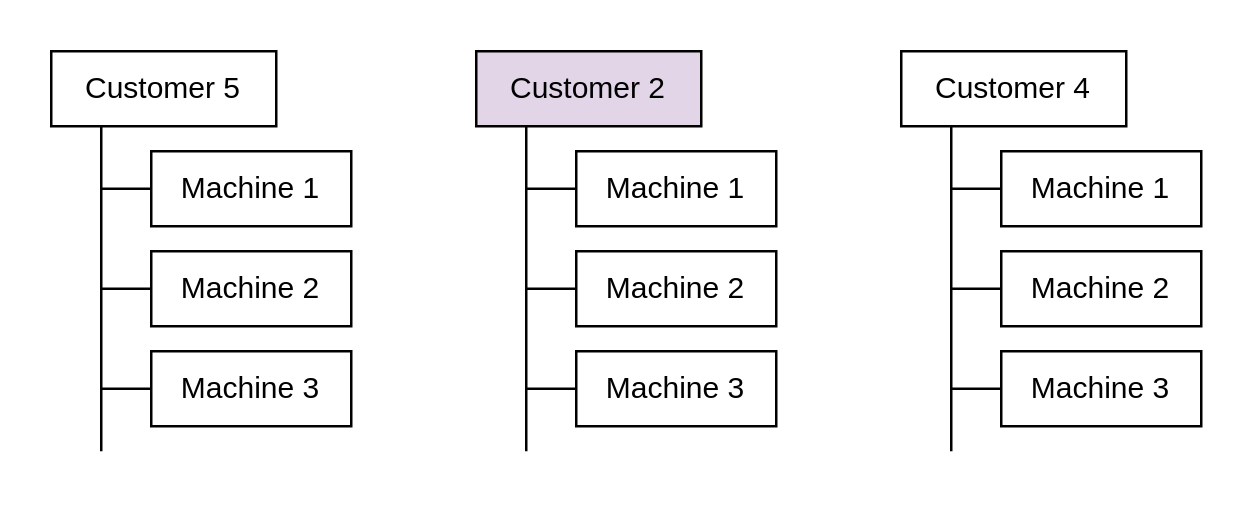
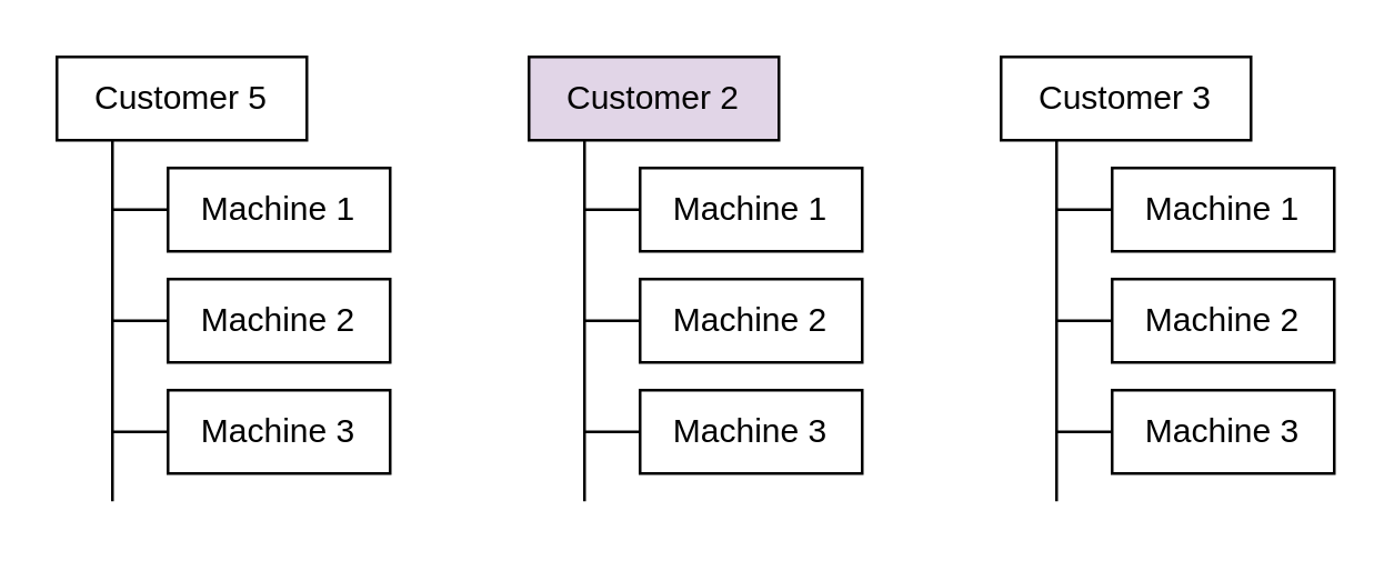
  <mxCell id="0" />
  <mxCell id="1" parent="0" />
  <mxCell id="2" value="Customer 5" style="rounded=0;whiteSpace=wrap;html=1;" vertex="1" parent="1"><mxGeometry x="20" y="20" width="90" height="30" as="geometry" /></mxCell>
  <mxCell id="3" value="Machine 1" style="rounded=0;whiteSpace=wrap;html=1;" vertex="1" parent="1"><mxGeometry x="60" y="60" width="80" height="30" as="geometry" /></mxCell>
  <mxCell id="4" value="Machine 2" style="rounded=0;whiteSpace=wrap;html=1;" vertex="1" parent="1"><mxGeometry x="60" y="100" width="80" height="30" as="geometry" /></mxCell>
  <mxCell id="5" value="Machine 3" style="rounded=0;whiteSpace=wrap;html=1;" vertex="1" parent="1"><mxGeometry x="60" y="140" width="80" height="30" as="geometry" /></mxCell>
  <mxCell id="6" value="" style="endArrow=none;html=1;rounded=0;" edge="1" parent="1"><mxGeometry width="50" height="50" relative="1" as="geometry"><mxPoint x="40" y="180" as="sourcePoint" /><mxPoint x="40" y="50" as="targetPoint" /></mxGeometry></mxCell>
  <mxCell id="7" value="" style="endArrow=none;html=1;rounded=0;entryX=0;entryY=0.5;entryDx=0;entryDy=0;" edge="1" parent="1" target="3"><mxGeometry width="50" height="50" relative="1" as="geometry"><mxPoint x="40" y="75" as="sourcePoint" /><mxPoint x="-10" y="80" as="targetPoint" /></mxGeometry></mxCell>
  <mxCell id="8" value="" style="endArrow=none;html=1;rounded=0;entryX=0;entryY=0.5;entryDx=0;entryDy=0;" edge="1" parent="1" target="4"><mxGeometry width="50" height="50" relative="1" as="geometry"><mxPoint x="40" y="115" as="sourcePoint" /><mxPoint x="70" y="85" as="targetPoint" /></mxGeometry></mxCell>
  <mxCell id="9" value="" style="endArrow=none;html=1;rounded=0;entryX=0;entryY=0.5;entryDx=0;entryDy=0;" edge="1" parent="1" target="5"><mxGeometry width="50" height="50" relative="1" as="geometry"><mxPoint x="40" y="155" as="sourcePoint" /><mxPoint x="0" y="190" as="targetPoint" /></mxGeometry></mxCell>
  <mxCell id="10" value="Customer 2" style="rounded=0;whiteSpace=wrap;html=1;fillColor=#e1d5e7;" vertex="1" parent="1"><mxGeometry x="190" y="20" width="90" height="30" as="geometry" /></mxCell>
  <mxCell id="11" value="Machine 1" style="rounded=0;whiteSpace=wrap;html=1;" vertex="1" parent="1"><mxGeometry x="230" y="60" width="80" height="30" as="geometry" /></mxCell>
  <mxCell id="12" value="Machine 2" style="rounded=0;whiteSpace=wrap;html=1;" vertex="1" parent="1"><mxGeometry x="230" y="100" width="80" height="30" as="geometry" /></mxCell>
  <mxCell id="13" value="Machine 3" style="rounded=0;whiteSpace=wrap;html=1;" vertex="1" parent="1"><mxGeometry x="230" y="140" width="80" height="30" as="geometry" /></mxCell>
  <mxCell id="14" value="" style="endArrow=none;html=1;rounded=0;" edge="1" parent="1"><mxGeometry width="50" height="50" relative="1" as="geometry"><mxPoint x="210" y="180" as="sourcePoint" /><mxPoint x="210" y="50" as="targetPoint" /></mxGeometry></mxCell>
  <mxCell id="15" value="" style="endArrow=none;html=1;rounded=0;entryX=0;entryY=0.5;entryDx=0;entryDy=0;" edge="1" parent="1" target="11"><mxGeometry width="50" height="50" relative="1" as="geometry"><mxPoint x="210" y="75" as="sourcePoint" /><mxPoint x="160" y="80" as="targetPoint" /></mxGeometry></mxCell>
  <mxCell id="16" value="" style="endArrow=none;html=1;rounded=0;entryX=0;entryY=0.5;entryDx=0;entryDy=0;" edge="1" parent="1" target="12"><mxGeometry width="50" height="50" relative="1" as="geometry"><mxPoint x="210" y="115" as="sourcePoint" /><mxPoint x="240" y="85" as="targetPoint" /></mxGeometry></mxCell>
  <mxCell id="17" value="" style="endArrow=none;html=1;rounded=0;entryX=0;entryY=0.5;entryDx=0;entryDy=0;" edge="1" parent="1" target="13"><mxGeometry width="50" height="50" relative="1" as="geometry"><mxPoint x="210" y="155" as="sourcePoint" /><mxPoint x="170" y="190" as="targetPoint" /></mxGeometry></mxCell>
- <mxCell id="18" value="Customer 4" style="rounded=0;whiteSpace=wrap;html=1;" vertex="1" parent="1"><mxGeometry x="360" y="20" width="90" height="30" as="geometry" /></mxCell>
+ <mxCell id="18" value="Customer 3" style="rounded=0;whiteSpace=wrap;html=1;" vertex="1" parent="1"><mxGeometry x="360" y="20" width="90" height="30" as="geometry" /></mxCell>
  <mxCell id="19" value="Machine 1" style="rounded=0;whiteSpace=wrap;html=1;" vertex="1" parent="1"><mxGeometry x="400" y="60" width="80" height="30" as="geometry" /></mxCell>
  <mxCell id="20" value="Machine 2" style="rounded=0;whiteSpace=wrap;html=1;" vertex="1" parent="1"><mxGeometry x="400" y="100" width="80" height="30" as="geometry" /></mxCell>
  <mxCell id="21" value="Machine 3" style="rounded=0;whiteSpace=wrap;html=1;" vertex="1" parent="1"><mxGeometry x="400" y="140" width="80" height="30" as="geometry" /></mxCell>
  <mxCell id="22" value="" style="endArrow=none;html=1;rounded=0;" edge="1" parent="1"><mxGeometry width="50" height="50" relative="1" as="geometry"><mxPoint x="380" y="180" as="sourcePoint" /><mxPoint x="380" y="50" as="targetPoint" /></mxGeometry></mxCell>
  <mxCell id="23" value="" style="endArrow=none;html=1;rounded=0;entryX=0;entryY=0.5;entryDx=0;entryDy=0;" edge="1" parent="1" target="19"><mxGeometry width="50" height="50" relative="1" as="geometry"><mxPoint x="380" y="75" as="sourcePoint" /><mxPoint x="330" y="80" as="targetPoint" /></mxGeometry></mxCell>
  <mxCell id="24" value="" style="endArrow=none;html=1;rounded=0;entryX=0;entryY=0.5;entryDx=0;entryDy=0;" edge="1" parent="1" target="20"><mxGeometry width="50" height="50" relative="1" as="geometry"><mxPoint x="380" y="115" as="sourcePoint" /><mxPoint x="410" y="85" as="targetPoint" /></mxGeometry></mxCell>
  <mxCell id="25" value="" style="endArrow=none;html=1;rounded=0;entryX=0;entryY=0.5;entryDx=0;entryDy=0;" edge="1" parent="1" target="21"><mxGeometry width="50" height="50" relative="1" as="geometry"><mxPoint x="380" y="155" as="sourcePoint" /><mxPoint x="340" y="190" as="targetPoint" /></mxGeometry></mxCell>
